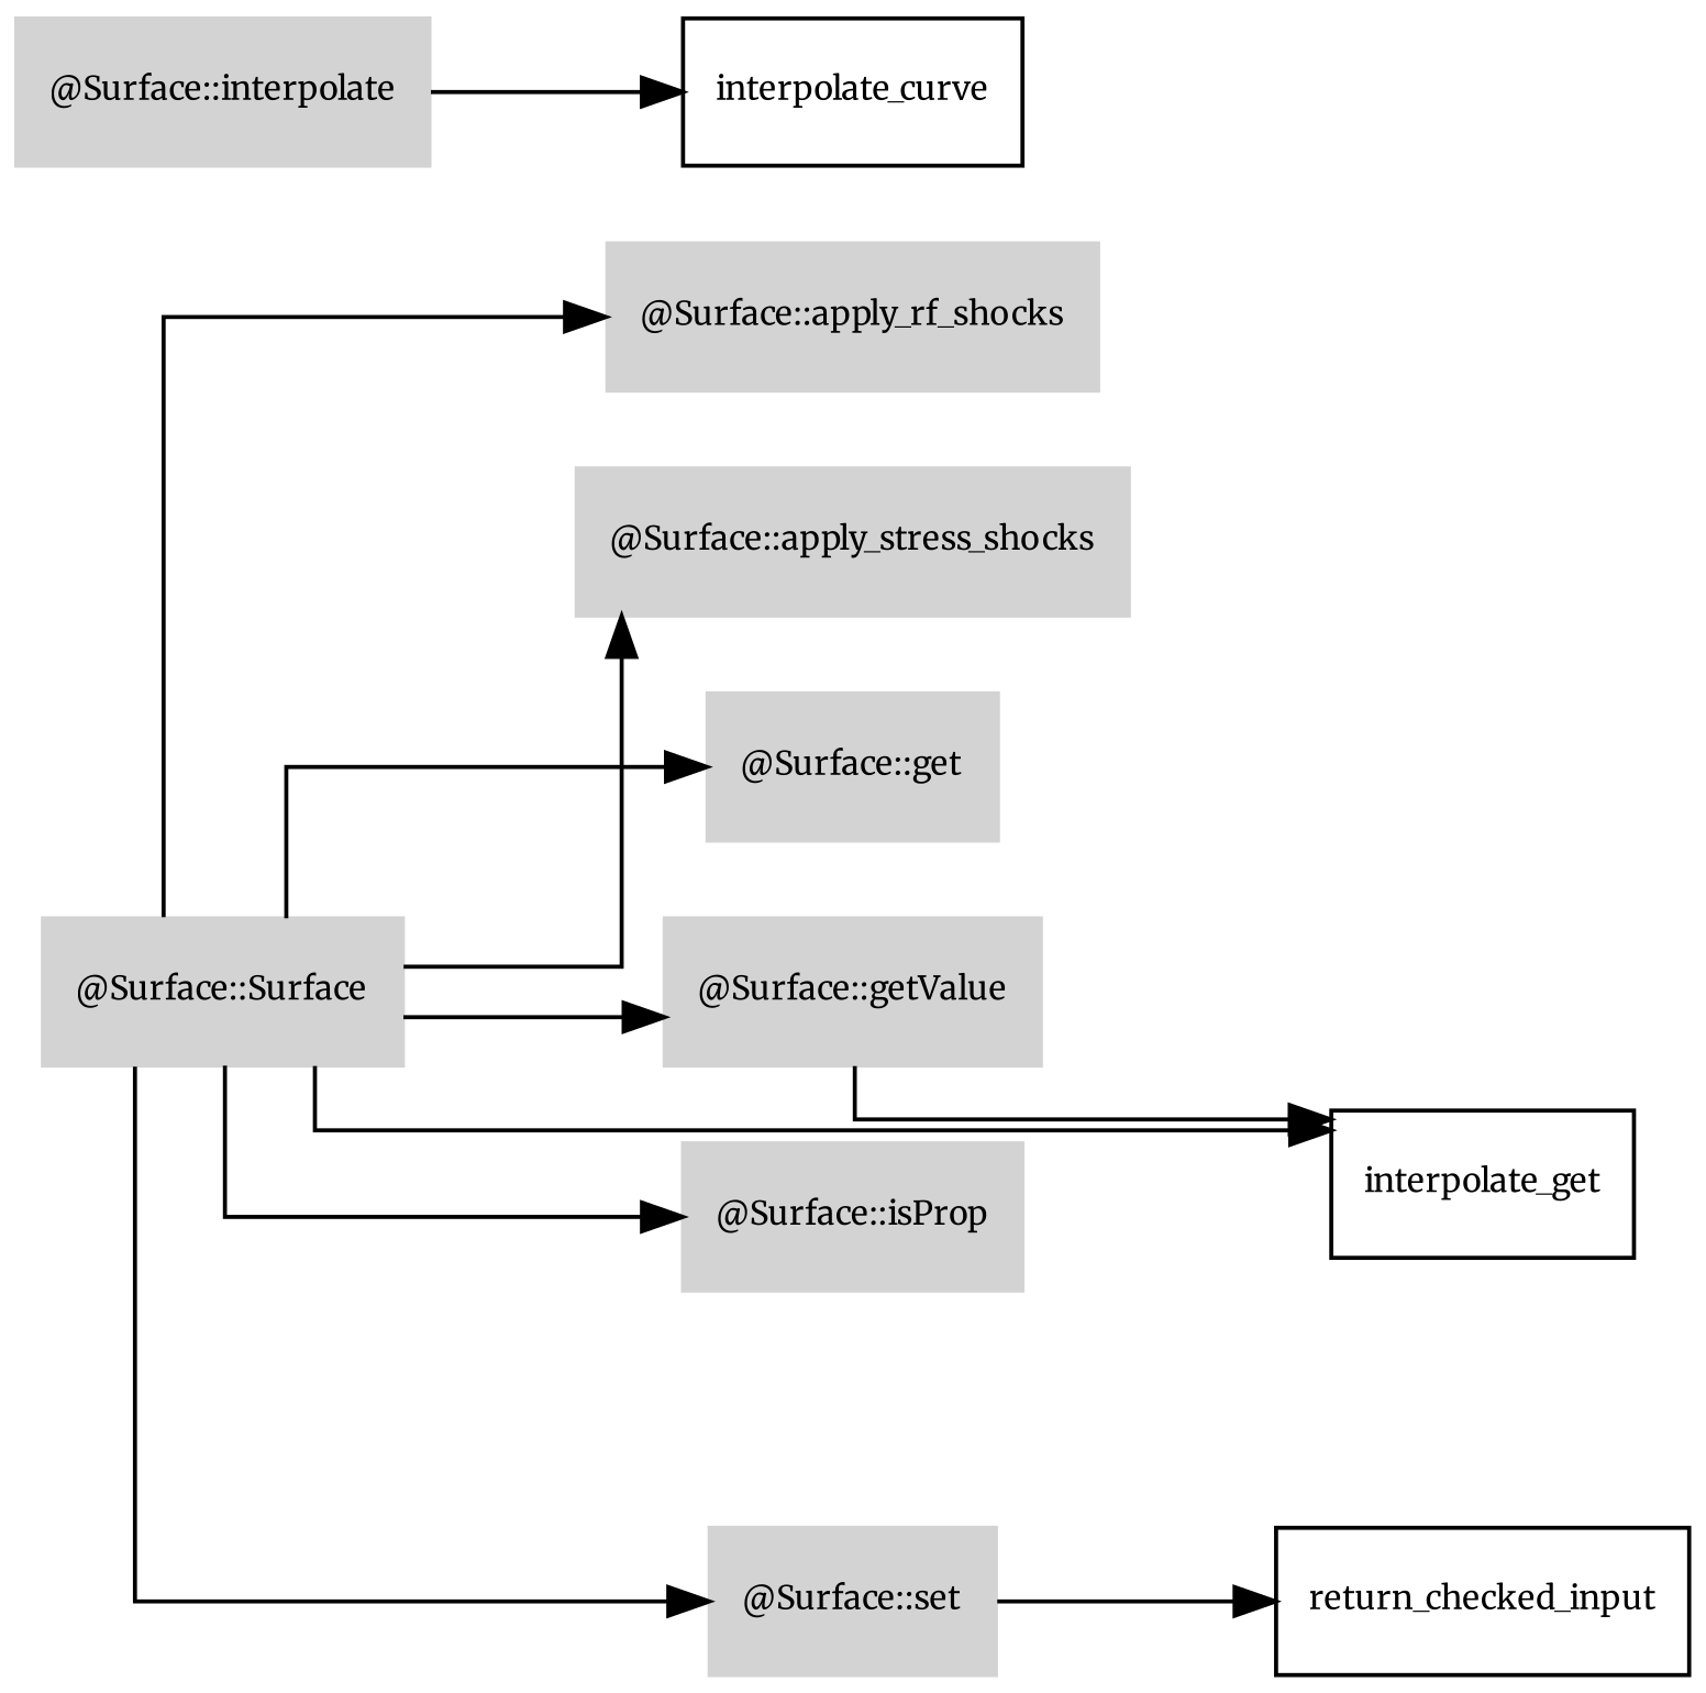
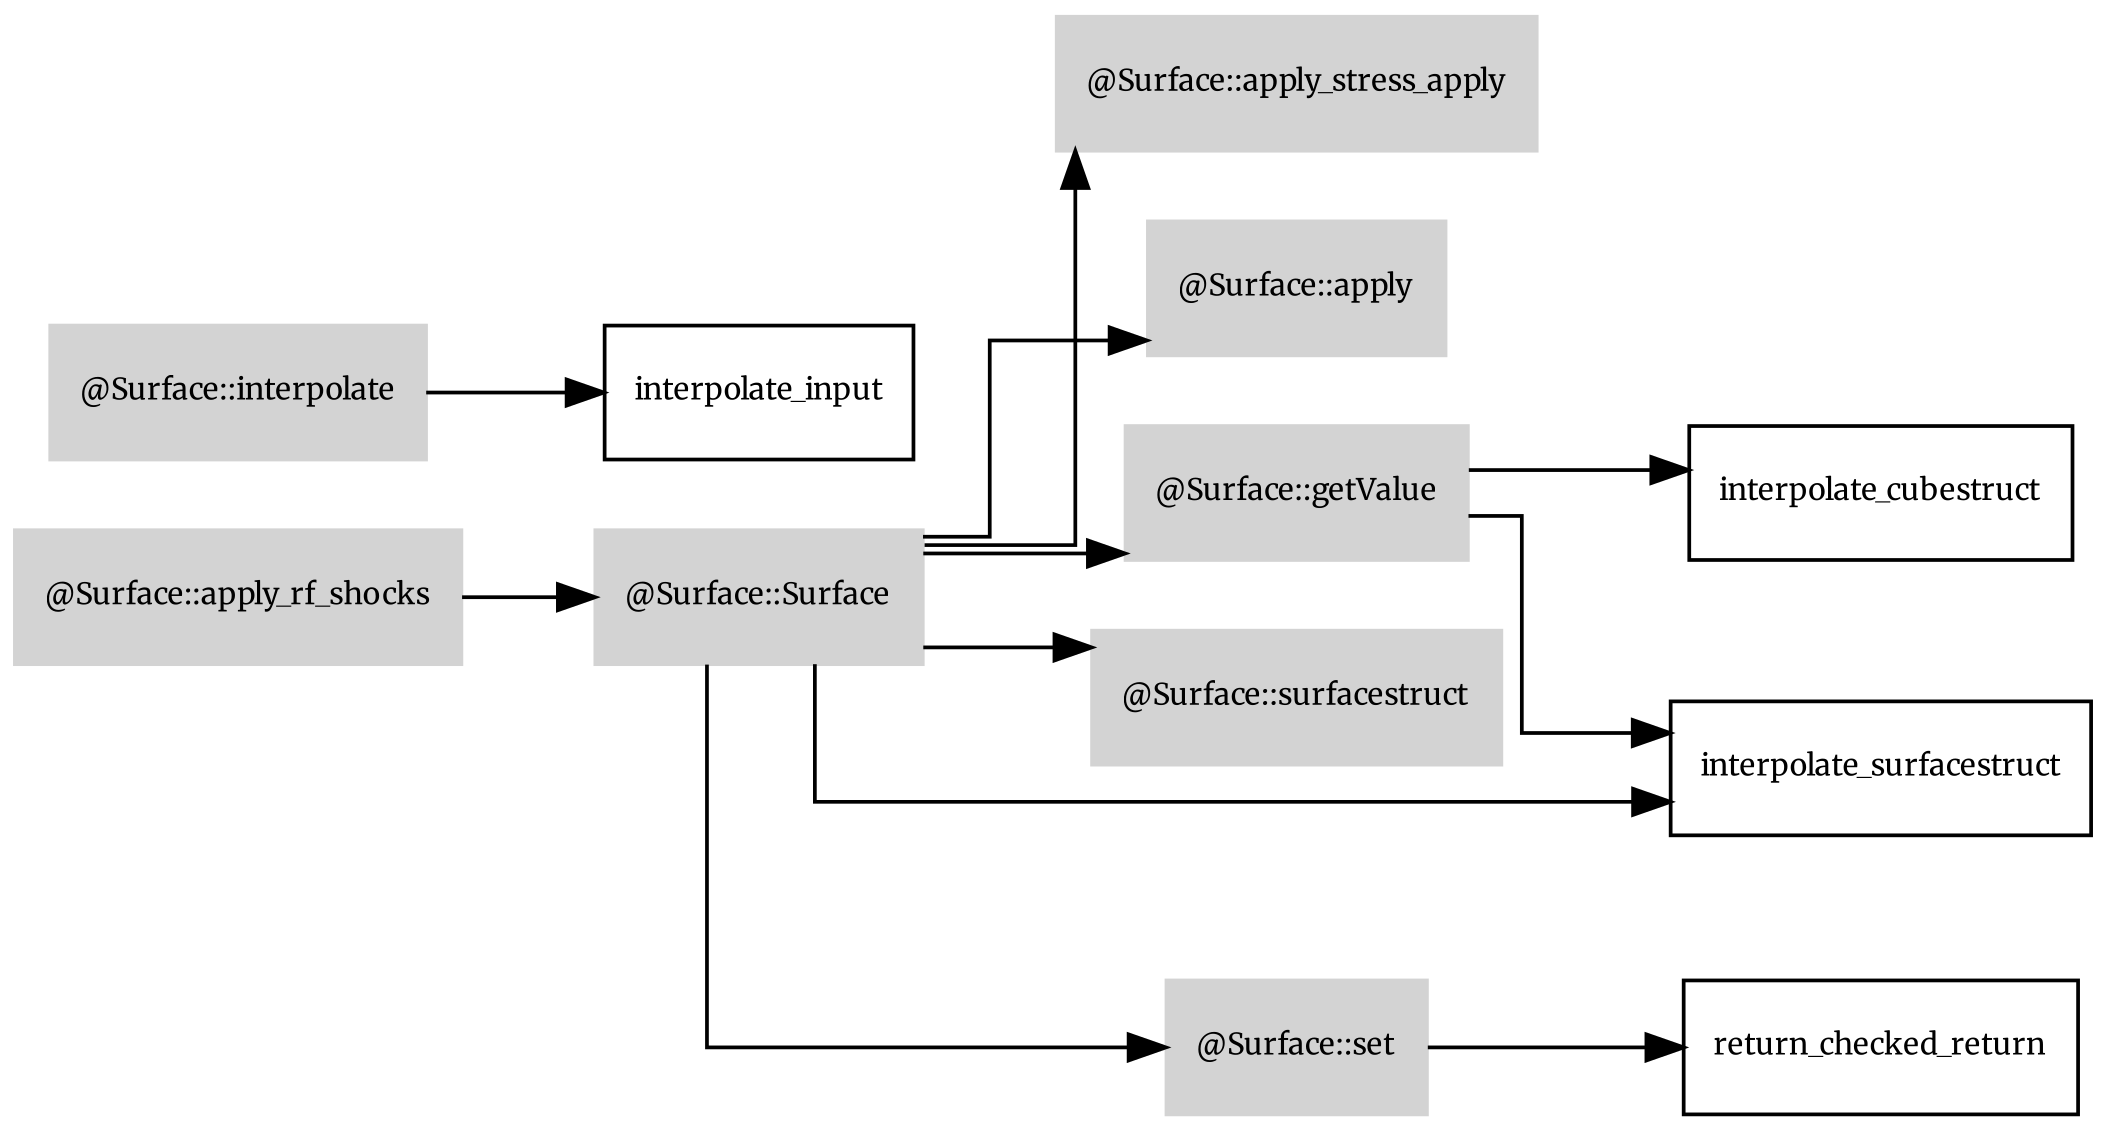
  digraph {
    fontname=Merriweather
    fontsize=8
    rankdir=LR
    splines=ortho
    node [color=lightgrey fontname=Merriweather fontsize=8 shape=record style=filled]
    edge [fontname=Merriweather fontsize=8]
    "@Surface::Surface"
    "@Surface::apply_rf_shocks"
-   "@Surface::apply_stress_shocks"
-   "@Surface::get"
+   "@Surface::apply_stress_shocks" [label="@Surface::apply_stress_apply"]
+   "@Surface::get" [label="@Surface::apply"]
    "@Surface::getValue"
    "@Surface::interpolate"
-   "@Surface::isProp"
+   "@Surface::isProp" [label="@Surface::surfacestruct"]
    "@Surface::set"
-   interpolate_surfacestruct [label=interpolate_get color="" style=""]
-   interpolate_curve [color="" style=""]
-   return_checked_input [color="" style=""]
+   interpolate_surfacestruct [color="" style=""]
+   interpolate_cubestruct [color="" style=""]
+   interpolate_curve [label=interpolate_input color="" style=""]
+   return_checked_input [label=return_checked_return color="" style=""]
    subgraph sub_1 {
      label="@Surface"
      style=filled
      "@Surface::Surface"
      "@Surface::apply_rf_shocks"
      "@Surface::apply_stress_shocks"
      "@Surface::get"
      "@Surface::getValue"
      "@Surface::interpolate"
      "@Surface::isProp"
      "@Surface::set"
    }
-   "@Surface::Surface" -> "@Surface::apply_rf_shocks"
+   "@Surface::apply_rf_shocks" -> "@Surface::Surface"
    "@Surface::Surface" -> "@Surface::apply_stress_shocks"
    "@Surface::Surface" -> "@Surface::get"
    "@Surface::Surface" -> "@Surface::getValue"
    "@Surface::Surface" -> "@Surface::isProp"
    "@Surface::Surface" -> "@Surface::set"
    "@Surface::Surface" -> interpolate_surfacestruct
    "@Surface::getValue" -> interpolate_surfacestruct
+   "@Surface::getValue" -> interpolate_cubestruct
    "@Surface::interpolate" -> interpolate_curve
    "@Surface::set" -> return_checked_input
  }
